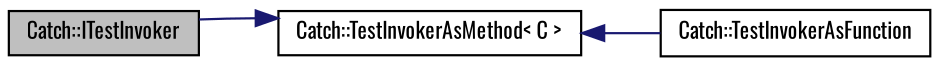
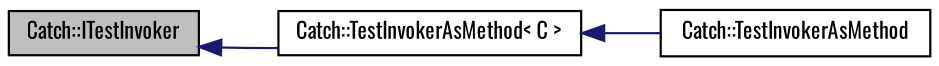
  digraph {
    fontname=Oswald
    rankdir=LR
    node [color=black fillcolor=white fontname=Oswald fontsize=10 shape=record style=filled]
    edge [color=midnightblue dir=back fontname=Oswald fontsize=10 labelfontname=Helvetica labelfontsize=10 style=solid]
    n1 [fillcolor=grey75 fontcolor=black height=0.2 label="Catch::ITestInvoker" width=0.4]
    n2 [height=0.2 label="Catch::TestInvokerAsMethod\< C \>" width=0.4]
-   n3 [height=0.2 label="Catch::TestInvokerAsFunction" width=0.4]
-   n2 -> n1
+   n3 [height=0.2 label="Catch::TestInvokerAsMethod" width=0.4]
+   n1 -> n2
    n2 -> n3
  }
